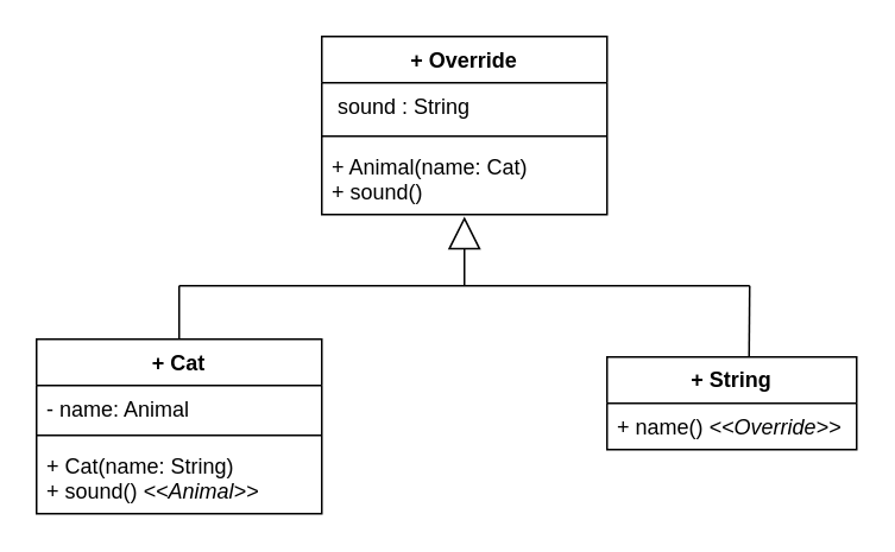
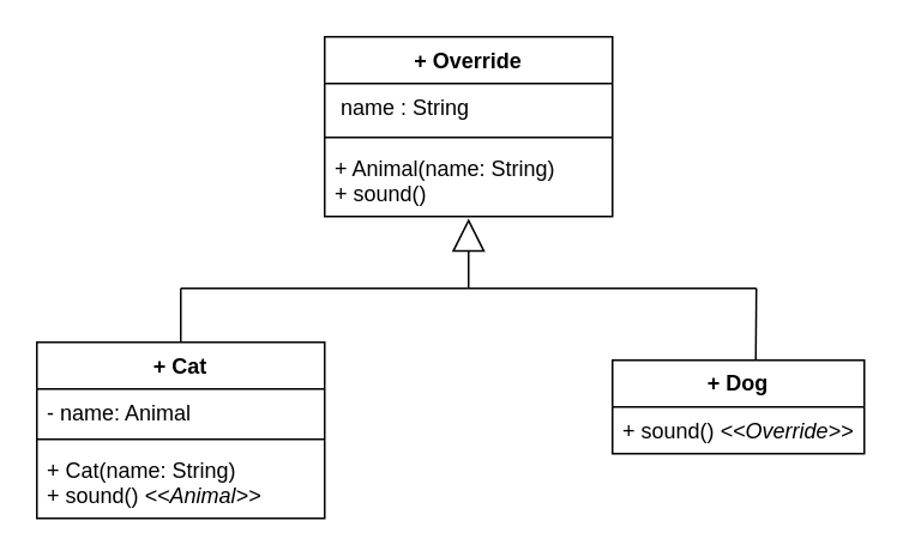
  <mxCell id="0" />
  <mxCell id="1" parent="0" />
  <mxCell id="2" value="+ Override" style="swimlane;fontStyle=1;align=center;verticalAlign=top;childLayout=stackLayout;horizontal=1;startSize=26;horizontalStack=0;resizeParent=1;resizeParentMax=0;resizeLast=0;collapsible=1;marginBottom=0;whiteSpace=wrap;html=1;" vertex="1" parent="1"><mxGeometry x="180" y="20" width="160" height="100" as="geometry" /></mxCell>
- <mxCell id="3" value="&amp;nbsp;sound : String" style="text;strokeColor=none;fillColor=none;align=left;verticalAlign=top;spacingLeft=4;spacingRight=4;overflow=hidden;rotatable=0;points=[[0,0.5],[1,0.5]];portConstraint=eastwest;whiteSpace=wrap;html=1;" vertex="1" parent="2"><mxGeometry y="26" width="160" height="26" as="geometry" /></mxCell>
+ <mxCell id="3" value="&amp;nbsp;name : String" style="text;strokeColor=none;fillColor=none;align=left;verticalAlign=top;spacingLeft=4;spacingRight=4;overflow=hidden;rotatable=0;points=[[0,0.5],[1,0.5]];portConstraint=eastwest;whiteSpace=wrap;html=1;" vertex="1" parent="2"><mxGeometry y="26" width="160" height="26" as="geometry" /></mxCell>
  <mxCell id="4" value="" style="line;strokeWidth=1;fillColor=none;align=left;verticalAlign=middle;spacingTop=-1;spacingLeft=3;spacingRight=3;rotatable=0;labelPosition=right;points=[];portConstraint=eastwest;strokeColor=inherit;" vertex="1" parent="2"><mxGeometry y="52" width="160" height="8" as="geometry" /></mxCell>
- <mxCell id="5" value="+ Animal(name: Cat)&lt;div&gt;+ sound()&lt;/div&gt;" style="text;strokeColor=none;fillColor=none;align=left;verticalAlign=top;spacingLeft=4;spacingRight=4;overflow=hidden;rotatable=0;points=[[0,0.5],[1,0.5]];portConstraint=eastwest;whiteSpace=wrap;html=1;" vertex="1" parent="2"><mxGeometry y="60" width="160" height="40" as="geometry" /></mxCell>
- <mxCell id="6" value="&lt;b&gt;+ String&lt;/b&gt;" style="swimlane;fontStyle=0;childLayout=stackLayout;horizontal=1;startSize=26;fillColor=none;horizontalStack=0;resizeParent=1;resizeParentMax=0;resizeLast=0;collapsible=1;marginBottom=0;whiteSpace=wrap;html=1;" vertex="1" parent="1"><mxGeometry x="340" y="200" width="140" height="52" as="geometry" /></mxCell>
- <mxCell id="7" value="+ name()&amp;nbsp;&lt;i style=&quot;text-align: center;&quot;&gt;&amp;lt;&amp;lt;Override&amp;gt;&amp;gt;&lt;/i&gt;" style="text;strokeColor=none;fillColor=none;align=left;verticalAlign=top;spacingLeft=4;spacingRight=4;overflow=hidden;rotatable=0;points=[[0,0.5],[1,0.5]];portConstraint=eastwest;whiteSpace=wrap;html=1;" vertex="1" parent="6"><mxGeometry y="26" width="140" height="26" as="geometry" /></mxCell>
+ <mxCell id="5" value="+ Animal(name: String)&lt;div&gt;+ sound()&lt;/div&gt;" style="text;strokeColor=none;fillColor=none;align=left;verticalAlign=top;spacingLeft=4;spacingRight=4;overflow=hidden;rotatable=0;points=[[0,0.5],[1,0.5]];portConstraint=eastwest;whiteSpace=wrap;html=1;" vertex="1" parent="2"><mxGeometry y="60" width="160" height="40" as="geometry" /></mxCell>
+ <mxCell id="6" value="&lt;b&gt;+ Dog&lt;/b&gt;" style="swimlane;fontStyle=0;childLayout=stackLayout;horizontal=1;startSize=26;fillColor=none;horizontalStack=0;resizeParent=1;resizeParentMax=0;resizeLast=0;collapsible=1;marginBottom=0;whiteSpace=wrap;html=1;" vertex="1" parent="1"><mxGeometry x="340" y="200" width="140" height="52" as="geometry" /></mxCell>
+ <mxCell id="7" value="+ sound()&amp;nbsp;&lt;i style=&quot;text-align: center;&quot;&gt;&amp;lt;&amp;lt;Override&amp;gt;&amp;gt;&lt;/i&gt;" style="text;strokeColor=none;fillColor=none;align=left;verticalAlign=top;spacingLeft=4;spacingRight=4;overflow=hidden;rotatable=0;points=[[0,0.5],[1,0.5]];portConstraint=eastwest;whiteSpace=wrap;html=1;" vertex="1" parent="6"><mxGeometry y="26" width="140" height="26" as="geometry" /></mxCell>
  <mxCell id="8" value="" style="endArrow=none;html=1;rounded=0;exitX=0.5;exitY=0;exitDx=0;exitDy=0;" edge="1" parent="1" source="12"><mxGeometry width="50" height="50" relative="1" as="geometry"><mxPoint x="110" y="190" as="sourcePoint" /><mxPoint x="100" y="160" as="targetPoint" /></mxGeometry></mxCell>
  <mxCell id="9" value="" style="endArrow=none;html=1;rounded=0;" edge="1" parent="1"><mxGeometry width="50" height="50" relative="1" as="geometry"><mxPoint x="100" y="160" as="sourcePoint" /><mxPoint x="420" y="160" as="targetPoint" /></mxGeometry></mxCell>
  <mxCell id="10" value="" style="endArrow=none;html=1;rounded=0;exitX=0.569;exitY=0.002;exitDx=0;exitDy=0;exitPerimeter=0;" edge="1" parent="1" source="6"><mxGeometry width="50" height="50" relative="1" as="geometry"><mxPoint x="400" y="200" as="sourcePoint" /><mxPoint x="420" y="160" as="targetPoint" /></mxGeometry></mxCell>
  <mxCell id="11" value="" style="endArrow=block;endSize=16;endFill=0;html=1;rounded=0;entryX=0.5;entryY=1.028;entryDx=0;entryDy=0;entryPerimeter=0;" edge="1" parent="1" target="5"><mxGeometry width="160" relative="1" as="geometry"><mxPoint x="260" y="160" as="sourcePoint" /><mxPoint x="380" y="130" as="targetPoint" /></mxGeometry></mxCell>
  <mxCell id="12" value="+ Cat" style="swimlane;fontStyle=1;align=center;verticalAlign=top;childLayout=stackLayout;horizontal=1;startSize=26;horizontalStack=0;resizeParent=1;resizeParentMax=0;resizeLast=0;collapsible=1;marginBottom=0;whiteSpace=wrap;html=1;" vertex="1" parent="1"><mxGeometry x="20" y="190" width="160" height="98" as="geometry" /></mxCell>
  <mxCell id="13" value="- name: Animal" style="text;strokeColor=none;fillColor=none;align=left;verticalAlign=top;spacingLeft=4;spacingRight=4;overflow=hidden;rotatable=0;points=[[0,0.5],[1,0.5]];portConstraint=eastwest;whiteSpace=wrap;html=1;" vertex="1" parent="12"><mxGeometry y="26" width="160" height="24" as="geometry" /></mxCell>
  <mxCell id="14" value="" style="line;strokeWidth=1;fillColor=none;align=left;verticalAlign=middle;spacingTop=-1;spacingLeft=3;spacingRight=3;rotatable=0;labelPosition=right;points=[];portConstraint=eastwest;strokeColor=inherit;" vertex="1" parent="12"><mxGeometry y="50" width="160" height="8" as="geometry" /></mxCell>
  <mxCell id="15" value="+ Cat(name: String)&amp;nbsp;&lt;div&gt;+ sound()&amp;nbsp;&lt;i style=&quot;text-align: center;&quot;&gt;&amp;lt;&amp;lt;Animal&amp;gt;&amp;gt;&lt;/i&gt;&lt;br&gt;&lt;/div&gt;" style="text;strokeColor=none;fillColor=none;align=left;verticalAlign=top;spacingLeft=4;spacingRight=4;overflow=hidden;rotatable=0;points=[[0,0.5],[1,0.5]];portConstraint=eastwest;whiteSpace=wrap;html=1;" vertex="1" parent="12"><mxGeometry y="58" width="160" height="40" as="geometry" /></mxCell>
